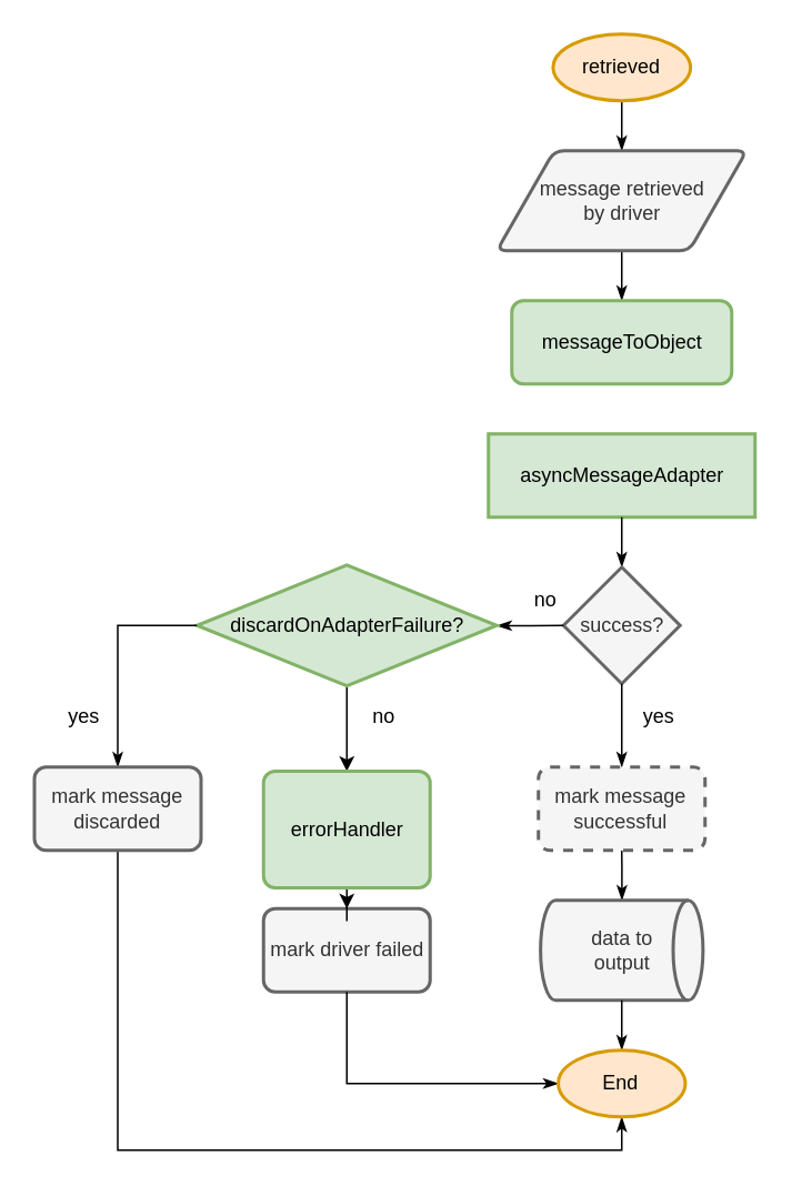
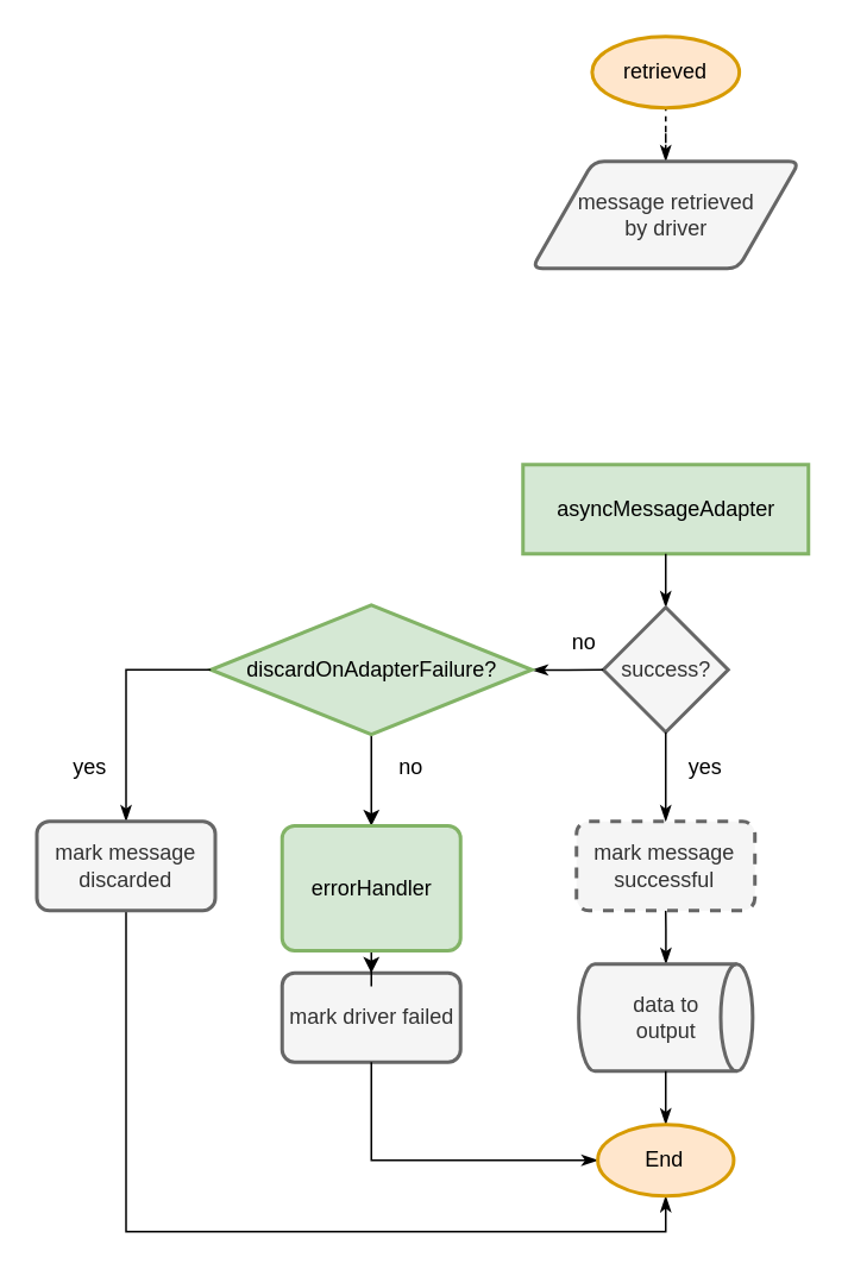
  <mxCell id="0" />
  <mxCell id="1" parent="0" />
- <mxCell id="2" style="edgeStyle=orthogonalEdgeStyle;rounded=0;orthogonalLoop=1;jettySize=auto;html=1;entryX=0.5;entryY=1;entryDx=0;entryDy=0;startArrow=classicThin;startFill=1;endArrow=none;endFill=0;" parent="1" source="3" target="9" edge="1"><mxGeometry relative="1" as="geometry" /></mxCell>
- <mxCell id="3" value="messageToObject" style="rounded=1;whiteSpace=wrap;html=1;absoluteArcSize=1;arcSize=14;strokeWidth=2;fillColor=#d5e8d4;strokeColor=#82b366;" parent="1" vertex="1"><mxGeometry x="306.5" y="180" width="132" height="50" as="geometry" /></mxCell>
  <mxCell id="4" value="asyncMessageAdapter" style="whiteSpace=wrap;html=1;absoluteArcSize=1;arcSize=14;strokeWidth=2;fillColor=#d5e8d4;strokeColor=#82b366;rounded=0;" parent="1" vertex="1"><mxGeometry x="292.5" y="260" width="160" height="50" as="geometry" /></mxCell>
  <mxCell id="5" style="edgeStyle=orthogonalEdgeStyle;rounded=0;orthogonalLoop=1;jettySize=auto;html=1;entryX=0.5;entryY=1;entryDx=0;entryDy=0;startArrow=classicThin;startFill=1;endArrow=none;endFill=0;" parent="1" source="6" target="4" edge="1"><mxGeometry relative="1" as="geometry" /></mxCell>
  <mxCell id="6" value="success?" style="strokeWidth=2;html=1;shape=mxgraph.flowchart.decision;whiteSpace=wrap;fillColor=#f5f5f5;strokeColor=#666666;fontColor=#333333;" parent="1" vertex="1"><mxGeometry x="337.5" y="340" width="70" height="70" as="geometry" /></mxCell>
  <mxCell id="7" value="yes" style="text;html=1;strokeColor=none;fillColor=none;align=center;verticalAlign=middle;whiteSpace=wrap;rounded=0;" parent="1" vertex="1"><mxGeometry x="375" y="420" width="40" height="20" as="geometry" /></mxCell>
- <mxCell id="8" style="edgeStyle=orthogonalEdgeStyle;rounded=0;orthogonalLoop=1;jettySize=auto;html=1;entryX=0.5;entryY=1;entryDx=0;entryDy=0;entryPerimeter=0;startArrow=classicThin;startFill=1;endArrow=none;endFill=0;" parent="1" source="9" target="16" edge="1"><mxGeometry relative="1" as="geometry" /></mxCell>
+ <mxCell id="8" style="edgeStyle=orthogonalEdgeStyle;rounded=0;orthogonalLoop=1;jettySize=auto;html=1;entryX=0.5;entryY=1;entryDx=0;entryDy=0;entryPerimeter=0;startArrow=classicThin;startFill=1;endArrow=none;endFill=0;dashed=1;" parent="1" source="9" target="16" edge="1"><mxGeometry relative="1" as="geometry" /></mxCell>
  <mxCell id="9" value="&lt;div&gt;message retrieved&lt;/div&gt;&lt;div&gt;by driver&lt;/div&gt;" style="shape=parallelogram;html=1;strokeWidth=2;perimeter=parallelogramPerimeter;whiteSpace=wrap;rounded=1;arcSize=12;size=0.23;fillColor=#f5f5f5;strokeColor=#666666;fontColor=#333333;" parent="1" vertex="1"><mxGeometry x="297.5" y="90" width="150" height="60" as="geometry" /></mxCell>
  <mxCell id="10" style="edgeStyle=orthogonalEdgeStyle;rounded=0;orthogonalLoop=1;jettySize=auto;html=1;entryX=0.5;entryY=1;entryDx=0;entryDy=0;startArrow=classicThin;startFill=1;endArrow=none;endFill=0;" parent="1" source="11" target="14" edge="1"><mxGeometry relative="1" as="geometry" /></mxCell>
  <mxCell id="11" value="&lt;div&gt;data to&lt;/div&gt;&lt;div&gt;output&lt;/div&gt;" style="strokeWidth=2;html=1;shape=mxgraph.flowchart.direct_data;whiteSpace=wrap;fillColor=#f5f5f5;strokeColor=#666666;fontColor=#333333;" parent="1" vertex="1"><mxGeometry x="323.75" y="540" width="97.5" height="60" as="geometry" /></mxCell>
  <mxCell id="12" value="no" style="text;html=1;strokeColor=none;fillColor=none;align=center;verticalAlign=middle;whiteSpace=wrap;rounded=0;" parent="1" vertex="1"><mxGeometry x="306.5" y="350" width="40" height="20" as="geometry" /></mxCell>
  <mxCell id="13" style="edgeStyle=orthogonalEdgeStyle;rounded=0;orthogonalLoop=1;jettySize=auto;html=1;entryX=0.5;entryY=1;entryDx=0;entryDy=0;entryPerimeter=0;startArrow=classicThin;startFill=1;endArrow=none;endFill=0;" parent="1" source="14" target="6" edge="1"><mxGeometry relative="1" as="geometry" /></mxCell>
  <mxCell id="14" value="mark message successful" style="rounded=1;whiteSpace=wrap;html=1;absoluteArcSize=1;arcSize=14;strokeWidth=2;fillColor=#f5f5f5;strokeColor=#666666;fontColor=#333333;dashed=1;" parent="1" vertex="1"><mxGeometry x="322.49" y="460" width="100" height="50" as="geometry" /></mxCell>
  <mxCell id="15" value="mark driver failed" style="rounded=1;whiteSpace=wrap;html=1;absoluteArcSize=1;arcSize=14;strokeWidth=2;fillColor=#f5f5f5;strokeColor=#666666;fontColor=#333333;" parent="1" vertex="1"><mxGeometry x="157.5" y="545" width="100" height="50" as="geometry" /></mxCell>
  <mxCell id="16" value="retrieved" style="strokeWidth=2;html=1;shape=mxgraph.flowchart.start_1;whiteSpace=wrap;fillColor=#ffe6cc;strokeColor=#d79b00;" parent="1" vertex="1"><mxGeometry x="331.25" y="20" width="82.5" height="40" as="geometry" /></mxCell>
  <mxCell id="17" style="edgeStyle=orthogonalEdgeStyle;rounded=0;orthogonalLoop=1;jettySize=auto;html=1;entryX=0.5;entryY=1;entryDx=0;entryDy=0;entryPerimeter=0;startArrow=classicThin;startFill=1;endArrow=none;endFill=0;" parent="1" source="20" target="11" edge="1"><mxGeometry relative="1" as="geometry" /></mxCell>
  <mxCell id="18" style="edgeStyle=orthogonalEdgeStyle;rounded=0;orthogonalLoop=1;jettySize=auto;html=1;entryX=0.5;entryY=1;entryDx=0;entryDy=0;startArrow=classicThin;startFill=1;endArrow=none;endFill=0;" parent="1" source="20" target="15" edge="1"><mxGeometry relative="1" as="geometry" /></mxCell>
  <mxCell id="19" style="edgeStyle=orthogonalEdgeStyle;rounded=0;orthogonalLoop=1;jettySize=auto;html=1;entryX=0.5;entryY=1;entryDx=0;entryDy=0;startArrow=classicThin;startFill=1;endArrow=none;endFill=0;" parent="1" source="20" target="26" edge="1"><mxGeometry relative="1" as="geometry"><Array as="points"><mxPoint x="373" y="690" /><mxPoint x="70" y="690" /></Array></mxGeometry></mxCell>
  <mxCell id="20" value="End" style="strokeWidth=2;html=1;shape=mxgraph.flowchart.start_1;whiteSpace=wrap;fillColor=#ffe6cc;strokeColor=#d79b00;" parent="1" vertex="1"><mxGeometry x="334.37" y="630" width="76.25" height="40" as="geometry" /></mxCell>
  <mxCell id="21" style="edgeStyle=orthogonalEdgeStyle;rounded=0;orthogonalLoop=1;jettySize=auto;html=1;entryX=0;entryY=0.5;entryDx=0;entryDy=0;entryPerimeter=0;startArrow=classicThin;startFill=1;endArrow=none;endFill=0;" parent="1" source="23" target="6" edge="1"><mxGeometry relative="1" as="geometry" /></mxCell>
  <mxCell id="22" style="edgeStyle=orthogonalEdgeStyle;rounded=0;orthogonalLoop=1;jettySize=auto;html=1;entryX=0.5;entryY=0;entryDx=0;entryDy=0;" edge="1" parent="1" source="23" target="29"><mxGeometry relative="1" as="geometry" /></mxCell>
  <mxCell id="23" value="discardOnAdapterFailure?" style="strokeWidth=2;html=1;shape=mxgraph.flowchart.decision;whiteSpace=wrap;fillColor=#d5e8d4;strokeColor=#82b366;" parent="1" vertex="1"><mxGeometry x="117.5" y="338.75" width="180" height="72.5" as="geometry" /></mxCell>
  <mxCell id="24" value="no" style="text;html=1;strokeColor=none;fillColor=none;align=center;verticalAlign=middle;whiteSpace=wrap;rounded=0;" parent="1" vertex="1"><mxGeometry x="210" y="420" width="40" height="20" as="geometry" /></mxCell>
  <mxCell id="25" style="edgeStyle=orthogonalEdgeStyle;rounded=0;orthogonalLoop=1;jettySize=auto;html=1;entryX=0;entryY=0.5;entryDx=0;entryDy=0;entryPerimeter=0;startArrow=classicThin;startFill=1;endArrow=none;endFill=0;" parent="1" source="26" target="23" edge="1"><mxGeometry relative="1" as="geometry" /></mxCell>
  <mxCell id="26" value="mark message discarded" style="rounded=1;whiteSpace=wrap;html=1;absoluteArcSize=1;arcSize=14;strokeWidth=2;fillColor=#f5f5f5;strokeColor=#666666;fontColor=#333333;" parent="1" vertex="1"><mxGeometry x="20" y="460" width="100" height="50" as="geometry" /></mxCell>
  <mxCell id="27" value="yes" style="text;html=1;strokeColor=none;fillColor=none;align=center;verticalAlign=middle;whiteSpace=wrap;rounded=0;" parent="1" vertex="1"><mxGeometry x="30" y="420" width="40" height="20" as="geometry" /></mxCell>
  <mxCell id="28" style="edgeStyle=orthogonalEdgeStyle;rounded=0;orthogonalLoop=1;jettySize=auto;html=1;entryX=0.5;entryY=0;entryDx=0;entryDy=0;" edge="1" parent="1" source="29" target="15"><mxGeometry relative="1" as="geometry" /></mxCell>
  <mxCell id="29" value="errorHandler" style="rounded=1;whiteSpace=wrap;html=1;absoluteArcSize=1;arcSize=14;strokeWidth=2;fillColor=#d5e8d4;strokeColor=#82b366;" vertex="1" parent="1"><mxGeometry x="157.5" y="462.5" width="100" height="70" as="geometry" /></mxCell>
